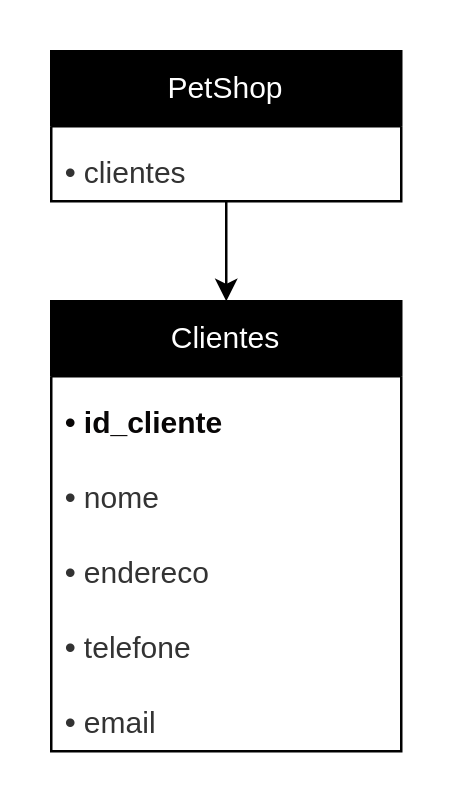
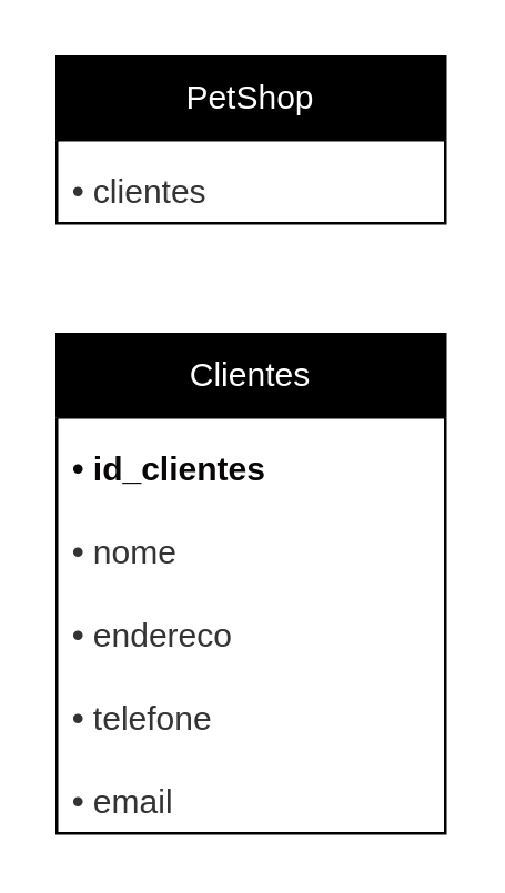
  <mxCell id="0" />
  <mxCell id="1" parent="0" />
- <mxCell id="2" style="edgeStyle=orthogonalEdgeStyle;rounded=0;orthogonalLoop=1;jettySize=auto;html=1;exitX=0.5;exitY=1;exitDx=0;exitDy=0;entryX=0.5;entryY=0;entryDx=0;entryDy=0;" edge="1" parent="1" source="3" target="5"><mxGeometry relative="1" as="geometry" /></mxCell>
  <mxCell id="3" value="&lt;font color=&quot;#ffffff&quot;&gt;PetShop&lt;/font&gt;" style="swimlane;fontStyle=0;childLayout=stackLayout;horizontal=1;startSize=30;horizontalStack=0;resizeParent=1;resizeParentMax=0;resizeLast=0;collapsible=1;marginBottom=0;whiteSpace=wrap;html=1;fillColor=#000000;strokeColor=#000000;" parent="1" vertex="1"><mxGeometry x="20" y="20" width="140" height="60" as="geometry" /></mxCell>
  <mxCell id="4" value="&lt;h1 style=&quot;border-color: var(--border-color); font-variant-numeric: normal; font-variant-east-asian: normal; font-variant-alternates: normal; margin: 0px 0px 5px; padding: 0px; font-kerning: auto; font-optical-sizing: auto; font-feature-settings: normal; font-variation-settings: normal; font-stretch: normal; line-height: 1; color: rgb(51, 51, 51);&quot;&gt;&lt;font style=&quot;border-color: var(--border-color); font-size: 12px;&quot;&gt;• &lt;span style=&quot;font-weight: 400;&quot;&gt;clientes&lt;/span&gt;&lt;/font&gt;&lt;/h1&gt;" style="text;strokeColor=none;fillColor=none;align=left;verticalAlign=middle;spacingLeft=4;spacingRight=4;overflow=hidden;points=[[0,0.5],[1,0.5]];portConstraint=eastwest;rotatable=0;whiteSpace=wrap;html=1;" parent="3" vertex="1"><mxGeometry y="30" width="140" height="30" as="geometry" /></mxCell>
  <mxCell id="5" value="&lt;font color=&quot;#ffffff&quot;&gt;Clientes&lt;/font&gt;" style="swimlane;fontStyle=0;childLayout=stackLayout;horizontal=1;startSize=30;horizontalStack=0;resizeParent=1;resizeParentMax=0;resizeLast=0;collapsible=1;marginBottom=0;whiteSpace=wrap;html=1;fillColor=#000000;strokeColor=#000000;" vertex="1" parent="1"><mxGeometry x="20" y="120" width="140" height="180" as="geometry" /></mxCell>
- <mxCell id="6" value="&lt;h1 style=&quot;margin: 0px 0px 5px; padding: 0px; font-variant-numeric: normal; font-variant-east-asian: normal; font-variant-alternates: normal; font-kerning: auto; font-optical-sizing: auto; font-feature-settings: normal; font-variation-settings: normal; font-stretch: normal; line-height: 1;&quot;&gt;&lt;font color=&quot;#080606&quot;&gt;&lt;font style=&quot;font-size: 12px;&quot;&gt;• id_&lt;/font&gt;&lt;font style=&quot;font-size: 12px;&quot;&gt;cliente&lt;/font&gt;&lt;/font&gt;&lt;/h1&gt;" style="text;strokeColor=none;fillColor=none;align=left;verticalAlign=middle;spacingLeft=4;spacingRight=4;overflow=hidden;points=[[0,0.5],[1,0.5]];portConstraint=eastwest;rotatable=0;whiteSpace=wrap;html=1;" vertex="1" parent="5"><mxGeometry y="30" width="140" height="30" as="geometry" /></mxCell>
+ <mxCell id="6" value="&lt;h1 style=&quot;margin: 0px 0px 5px; padding: 0px; font-variant-numeric: normal; font-variant-east-asian: normal; font-variant-alternates: normal; font-kerning: auto; font-optical-sizing: auto; font-feature-settings: normal; font-variation-settings: normal; font-stretch: normal; line-height: 1;&quot;&gt;&lt;font color=&quot;#080606&quot;&gt;&lt;font style=&quot;font-size: 12px;&quot;&gt;• id_&lt;/font&gt;&lt;font style=&quot;font-size: 12px;&quot;&gt;clientes&lt;/font&gt;&lt;/font&gt;&lt;/h1&gt;" style="text;strokeColor=none;fillColor=none;align=left;verticalAlign=middle;spacingLeft=4;spacingRight=4;overflow=hidden;points=[[0,0.5],[1,0.5]];portConstraint=eastwest;rotatable=0;whiteSpace=wrap;html=1;" vertex="1" parent="5"><mxGeometry y="30" width="140" height="30" as="geometry" /></mxCell>
  <mxCell id="7" value="&lt;h1 style=&quot;border-color: var(--border-color); font-variant-numeric: normal; font-variant-east-asian: normal; font-variant-alternates: normal; margin: 0px 0px 5px; padding: 0px; font-kerning: auto; font-optical-sizing: auto; font-feature-settings: normal; font-variation-settings: normal; font-stretch: normal; line-height: 1; color: rgb(51, 51, 51);&quot;&gt;&lt;font style=&quot;border-color: var(--border-color); font-size: 12px;&quot;&gt;• &lt;span style=&quot;font-weight: 400;&quot;&gt;nome&lt;/span&gt;&lt;/font&gt;&lt;/h1&gt;" style="text;strokeColor=none;fillColor=none;align=left;verticalAlign=middle;spacingLeft=4;spacingRight=4;overflow=hidden;points=[[0,0.5],[1,0.5]];portConstraint=eastwest;rotatable=0;whiteSpace=wrap;html=1;" vertex="1" parent="5"><mxGeometry y="60" width="140" height="30" as="geometry" /></mxCell>
  <mxCell id="8" value="&lt;h1 style=&quot;border-color: var(--border-color); font-variant-numeric: normal; font-variant-east-asian: normal; font-variant-alternates: normal; margin: 0px 0px 5px; padding: 0px; font-kerning: auto; font-optical-sizing: auto; font-feature-settings: normal; font-variation-settings: normal; font-stretch: normal; line-height: 1; color: rgb(51, 51, 51);&quot;&gt;&lt;font style=&quot;border-color: var(--border-color); font-size: 12px;&quot;&gt;• &lt;span style=&quot;font-weight: 400;&quot;&gt;endereco&lt;/span&gt;&lt;/font&gt;&lt;/h1&gt;" style="text;strokeColor=none;fillColor=none;align=left;verticalAlign=middle;spacingLeft=4;spacingRight=4;overflow=hidden;points=[[0,0.5],[1,0.5]];portConstraint=eastwest;rotatable=0;whiteSpace=wrap;html=1;" vertex="1" parent="5"><mxGeometry y="90" width="140" height="30" as="geometry" /></mxCell>
  <mxCell id="9" value="&lt;h1 style=&quot;border-color: var(--border-color); font-variant-numeric: normal; font-variant-east-asian: normal; font-variant-alternates: normal; margin: 0px 0px 5px; padding: 0px; font-kerning: auto; font-optical-sizing: auto; font-feature-settings: normal; font-variation-settings: normal; font-stretch: normal; line-height: 1; color: rgb(51, 51, 51);&quot;&gt;&lt;font style=&quot;border-color: var(--border-color); font-size: 12px;&quot;&gt;• &lt;span style=&quot;font-weight: 400;&quot;&gt;telefone&lt;/span&gt;&lt;/font&gt;&lt;/h1&gt;" style="text;strokeColor=none;fillColor=none;align=left;verticalAlign=middle;spacingLeft=4;spacingRight=4;overflow=hidden;points=[[0,0.5],[1,0.5]];portConstraint=eastwest;rotatable=0;whiteSpace=wrap;html=1;" vertex="1" parent="5"><mxGeometry y="120" width="140" height="30" as="geometry" /></mxCell>
  <mxCell id="10" value="&lt;h1 style=&quot;border-color: var(--border-color); font-variant-numeric: normal; font-variant-east-asian: normal; font-variant-alternates: normal; margin: 0px 0px 5px; padding: 0px; font-kerning: auto; font-optical-sizing: auto; font-feature-settings: normal; font-variation-settings: normal; font-stretch: normal; line-height: 1; color: rgb(51, 51, 51);&quot;&gt;&lt;font style=&quot;border-color: var(--border-color); font-size: 12px;&quot;&gt;• &lt;span style=&quot;font-weight: 400;&quot;&gt;email&lt;/span&gt;&lt;/font&gt;&lt;/h1&gt;" style="text;strokeColor=none;fillColor=none;align=left;verticalAlign=middle;spacingLeft=4;spacingRight=4;overflow=hidden;points=[[0,0.5],[1,0.5]];portConstraint=eastwest;rotatable=0;whiteSpace=wrap;html=1;" vertex="1" parent="5"><mxGeometry y="150" width="140" height="30" as="geometry" /></mxCell>
